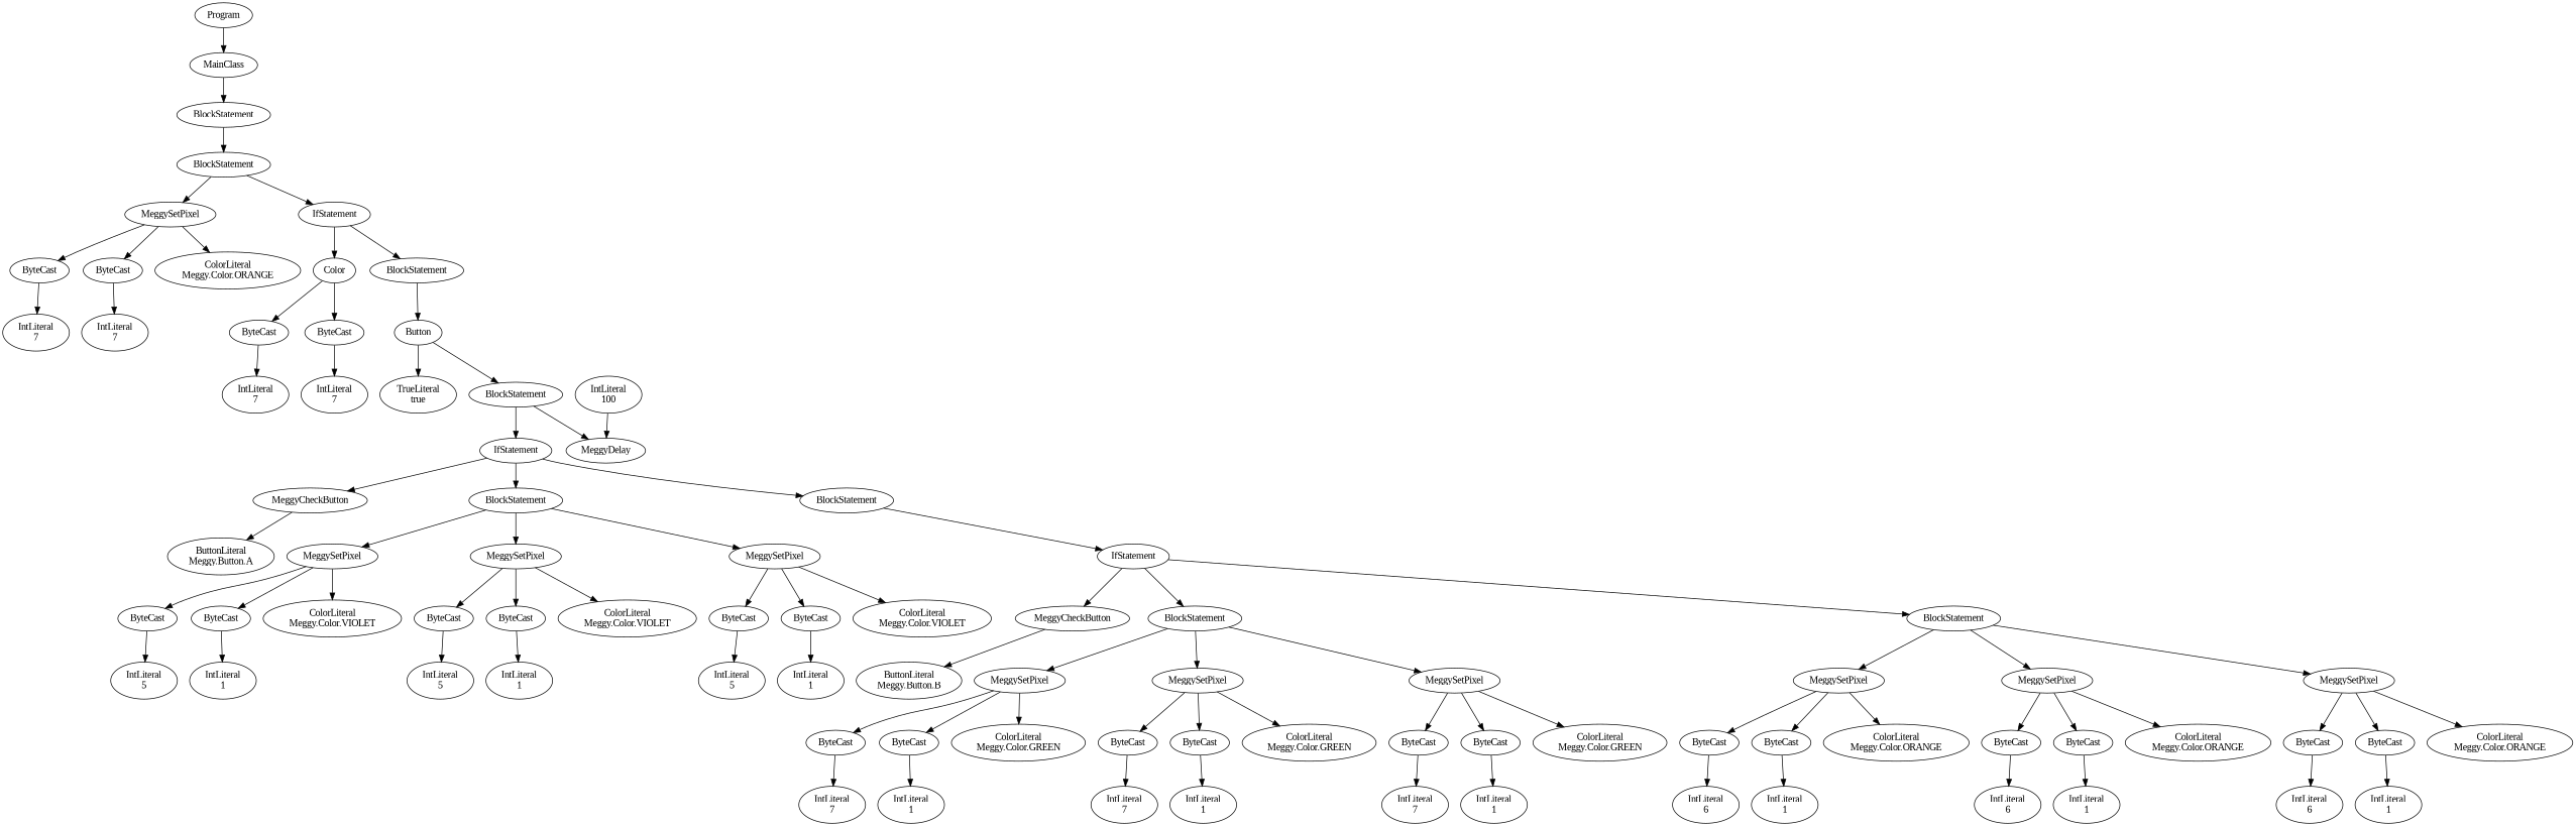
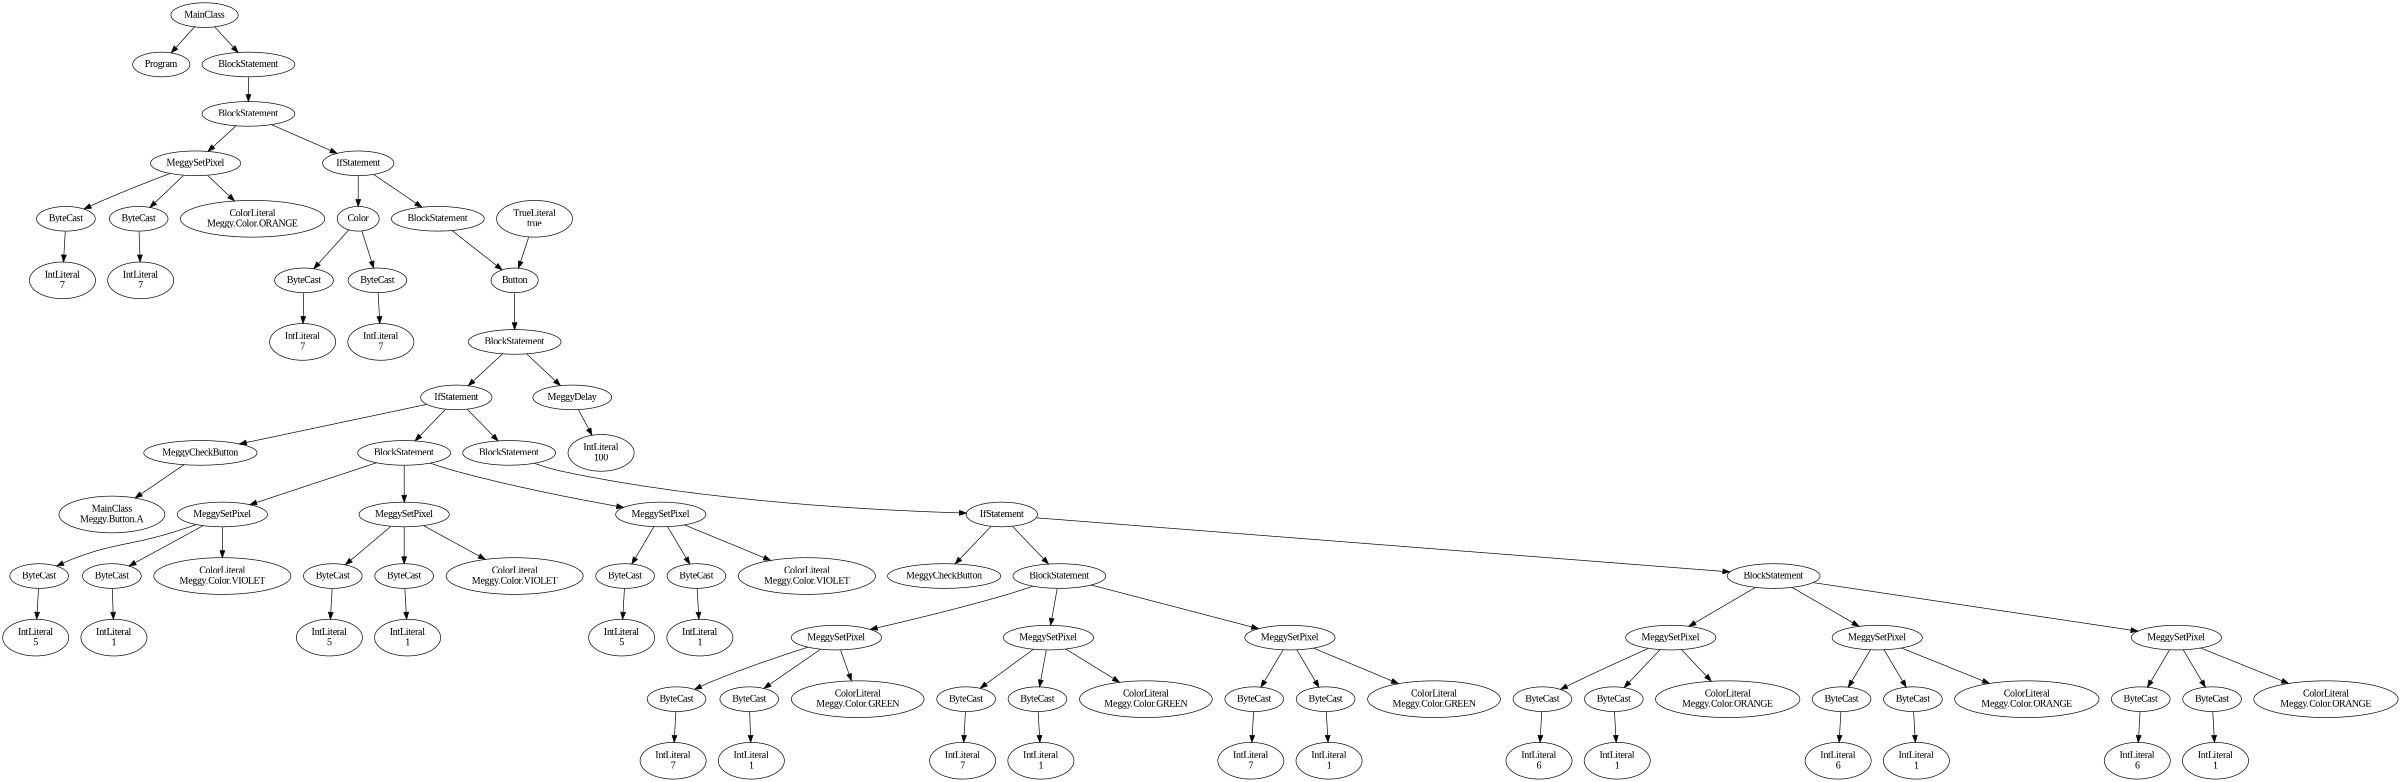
  digraph {
    fontname="Liberation Serif"
    node [fontname="Liberation Serif"]
    edge [fontname="Liberation Serif"]
    n1 [label=Program]
    n2 [label=MainClass]
    n3 [label=BlockStatement]
    n4 [label=BlockStatement]
    n5 [label=MeggySetPixel]
    n6 [label=IfStatement]
    n7 [label=ByteCast]
    n8 [label=ByteCast]
    n9 [label="ColorLiteral\nMeggy.Color.ORANGE"]
    n10 [label=Color]
    n11 [label=BlockStatement]
    n12 [label="IntLiteral\n7"]
    n13 [label="IntLiteral\n7"]
    n14 [label=ByteCast]
    n15 [label=ByteCast]
    n16 [label=Button]
    n17 [label="IntLiteral\n7"]
    n18 [label="IntLiteral\n7"]
    n19 [label="TrueLiteral\ntrue"]
    n20 [label=BlockStatement]
    n21 [label=IfStatement]
    n22 [label=MeggyDelay]
    n23 [label=MeggyCheckButton]
    n24 [label=BlockStatement]
    n25 [label=BlockStatement]
    n26 [label="IntLiteral\n100"]
-   n27 [label="ButtonLiteral\nMeggy.Button.A"]
+   n27 [label="MainClass\nMeggy.Button.A"]
    n28 [label=MeggySetPixel]
    n29 [label=MeggySetPixel]
    n30 [label=MeggySetPixel]
    n31 [label=IfStatement]
    n32 [label=ByteCast]
    n33 [label=ByteCast]
    n34 [label="ColorLiteral\nMeggy.Color.VIOLET"]
    n35 [label=ByteCast]
    n36 [label=ByteCast]
    n37 [label="ColorLiteral\nMeggy.Color.VIOLET"]
    n38 [label=ByteCast]
    n39 [label=ByteCast]
    n40 [label="ColorLiteral\nMeggy.Color.VIOLET"]
    n41 [label="IntLiteral\n5"]
    n42 [label="IntLiteral\n1"]
    n43 [label="IntLiteral\n5"]
    n44 [label="IntLiteral\n1"]
    n45 [label="IntLiteral\n5"]
    n46 [label="IntLiteral\n1"]
    n47 [label=MeggyCheckButton]
    n48 [label=BlockStatement]
    n49 [label=BlockStatement]
-   n50 [label="ButtonLiteral\nMeggy.Button.B"]
    n51 [label=MeggySetPixel]
    n52 [label=MeggySetPixel]
    n53 [label=MeggySetPixel]
    n54 [label=MeggySetPixel]
    n55 [label=MeggySetPixel]
    n56 [label=MeggySetPixel]
    n57 [label=ByteCast]
    n58 [label=ByteCast]
    n59 [label="ColorLiteral\nMeggy.Color.GREEN"]
    n60 [label=ByteCast]
    n61 [label=ByteCast]
    n62 [label="ColorLiteral\nMeggy.Color.GREEN"]
    n63 [label=ByteCast]
    n64 [label=ByteCast]
    n65 [label="ColorLiteral\nMeggy.Color.GREEN"]
    n66 [label="IntLiteral\n7"]
    n67 [label="IntLiteral\n1"]
    n68 [label="IntLiteral\n7"]
    n69 [label="IntLiteral\n1"]
    n70 [label="IntLiteral\n7"]
    n71 [label="IntLiteral\n1"]
    n72 [label=ByteCast]
    n73 [label=ByteCast]
    n74 [label="ColorLiteral\nMeggy.Color.ORANGE"]
    n75 [label=ByteCast]
    n76 [label=ByteCast]
    n77 [label="ColorLiteral\nMeggy.Color.ORANGE"]
    n78 [label=ByteCast]
    n79 [label=ByteCast]
    n80 [label="ColorLiteral\nMeggy.Color.ORANGE"]
    n81 [label="IntLiteral\n6"]
    n82 [label="IntLiteral\n1"]
    n83 [label="IntLiteral\n6"]
    n84 [label="IntLiteral\n1"]
    n85 [label="IntLiteral\n6"]
    n86 [label="IntLiteral\n1"]
-   n1 -> n2
+   n2 -> n1
    n2 -> n3
    n3 -> n4
    n4 -> n5
    n4 -> n6
    n5 -> n7
    n5 -> n8
    n5 -> n9
    n6 -> n10
    n6 -> n11
    n7 -> n12
    n8 -> n13
    n10 -> n14
    n10 -> n15
    n11 -> n16
    n14 -> n17
    n15 -> n18
-   n16 -> n19
+   n19 -> n16
    n16 -> n20
    n20 -> n21
    n20 -> n22
    n21 -> n23
    n21 -> n24
    n21 -> n25
-   n26 -> n22
+   n22 -> n26
    n23 -> n27
    n24 -> n28
    n24 -> n29
    n24 -> n30
    n25 -> n31
    n28 -> n32
    n28 -> n33
    n28 -> n34
    n29 -> n35
    n29 -> n36
    n29 -> n37
    n30 -> n38
    n30 -> n39
    n30 -> n40
    n31 -> n47
    n31 -> n48
    n31 -> n49
    n32 -> n41
    n33 -> n42
    n35 -> n43
    n36 -> n44
    n38 -> n45
    n39 -> n46
-   n47 -> n50
    n48 -> n51
    n48 -> n52
    n48 -> n53
    n49 -> n54
    n49 -> n55
    n49 -> n56
    n51 -> n57
    n51 -> n58
    n51 -> n59
    n52 -> n60
    n52 -> n61
    n52 -> n62
    n53 -> n63
    n53 -> n64
    n53 -> n65
    n54 -> n72
    n54 -> n73
    n54 -> n74
    n55 -> n75
    n55 -> n76
    n55 -> n77
    n56 -> n78
    n56 -> n79
    n56 -> n80
    n57 -> n66
    n58 -> n67
    n60 -> n68
    n61 -> n69
    n63 -> n70
    n64 -> n71
    n72 -> n81
    n73 -> n82
    n75 -> n83
    n76 -> n84
    n78 -> n85
    n79 -> n86
  }
